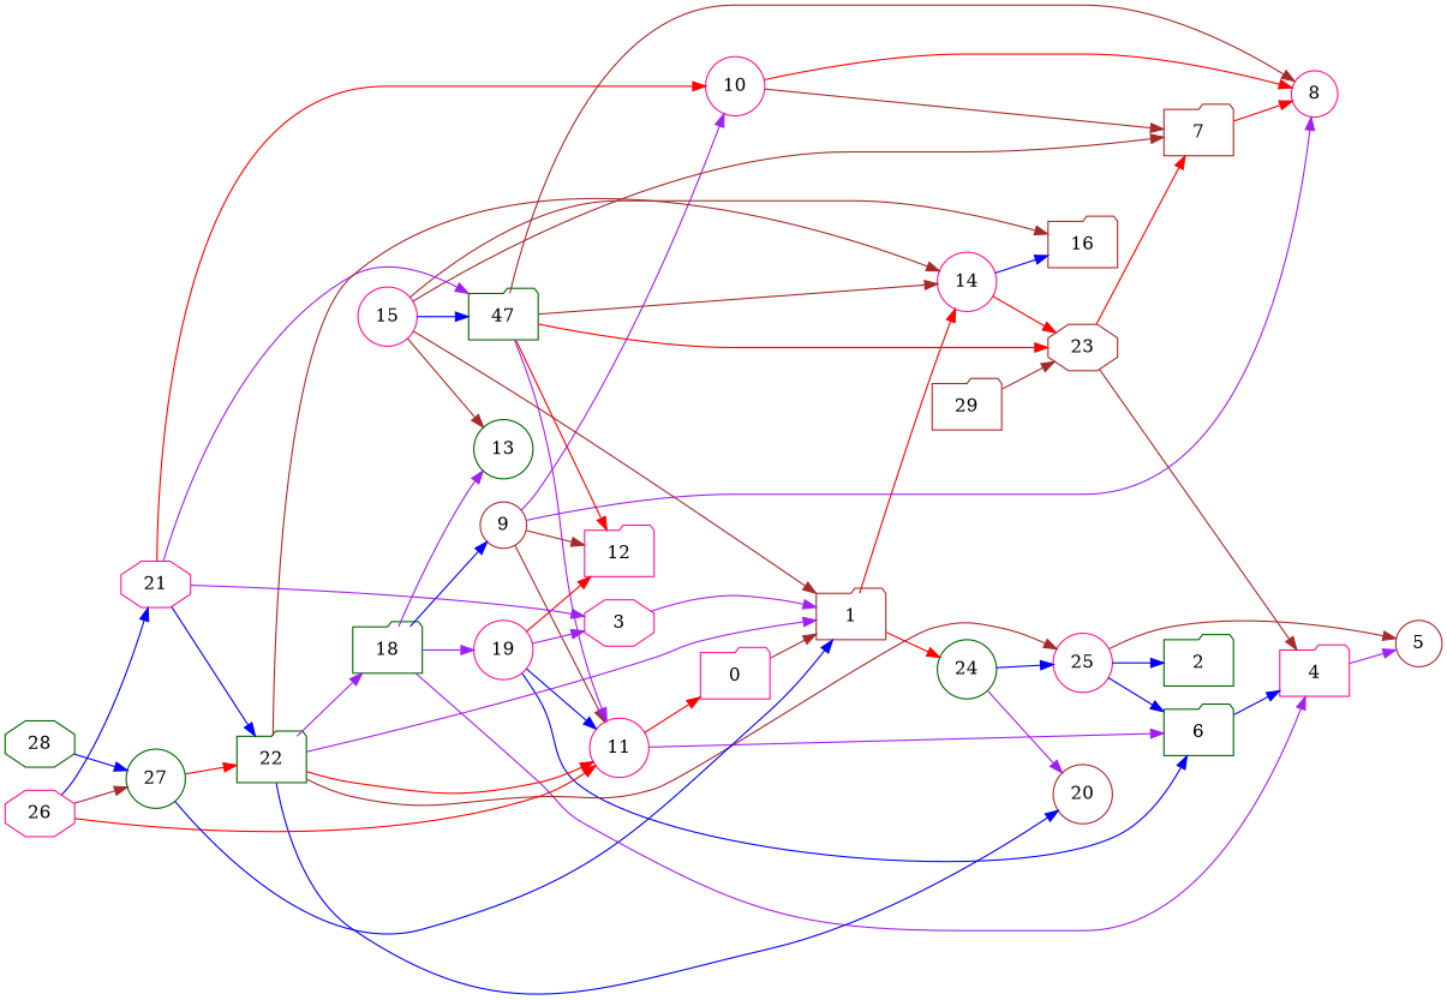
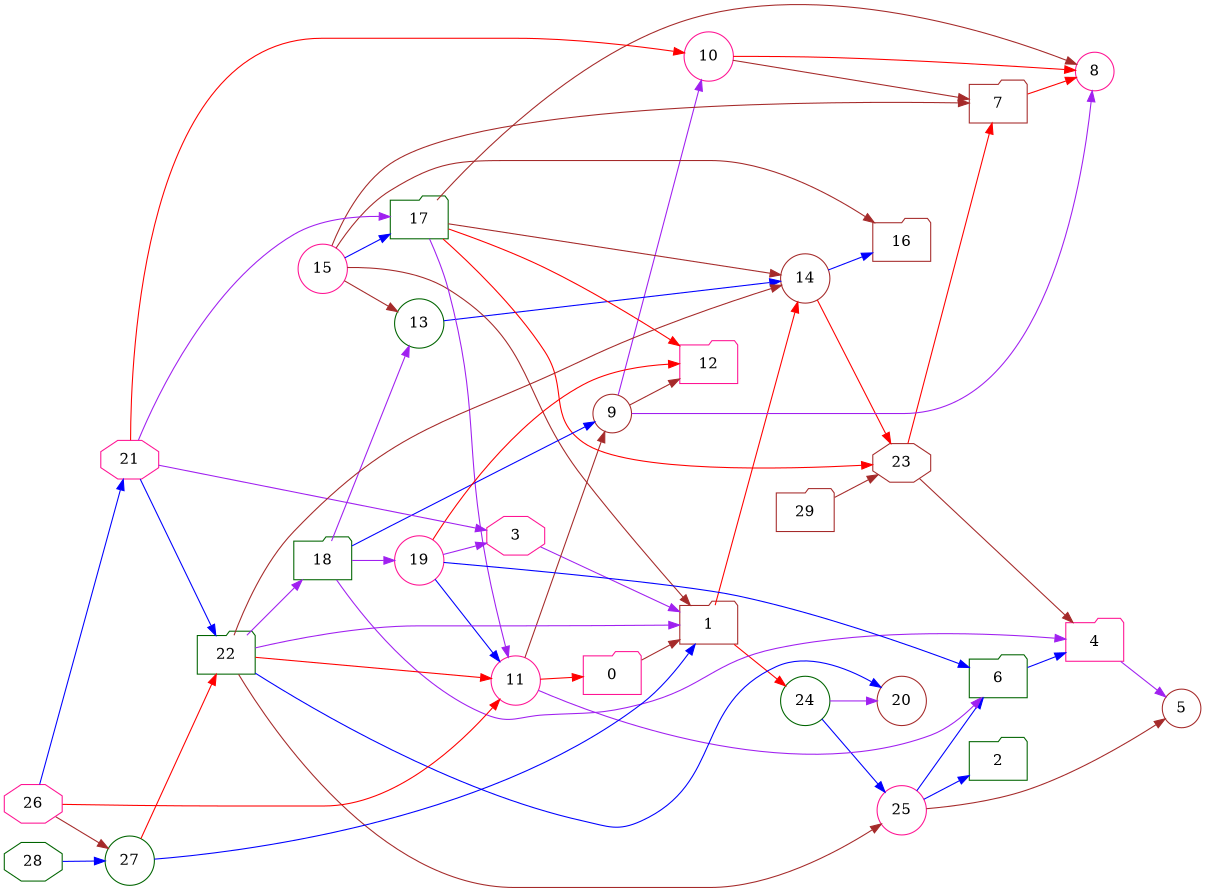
  strict digraph {
    rankdir=LR
    node [color=deeppink shape=circle]
    edge [color=brown]
    0 [shape=folder]
    1 [color=brown shape=folder]
-   14
+   14 [color=brown]
    24 [color=darkgreen]
    16 [color=brown shape=folder]
    23 [color=brown shape=octagon]
    20 [color=brown]
    25
    4 [shape=folder]
    7 [color=brown shape=folder]
    2 [color=darkgreen shape=folder]
    5 [color=brown]
    6 [color=darkgreen shape=folder]
    3 [shape=octagon]
    8
    9 [color=brown]
    10
    11
    12 [shape=folder]
    13 [color=darkgreen]
    15
-   17 [color=darkgreen shape=folder label=47]
+   17 [color=darkgreen shape=folder]
    18 [color=darkgreen shape=folder]
    19
    21 [shape=octagon]
    22 [color=darkgreen shape=folder]
    26 [shape=octagon]
    27 [color=darkgreen]
    28 [color=darkgreen shape=octagon]
    29 [color=brown shape=folder]
    0 -> 1
    1 -> 14 [color=red]
    1 -> 24 [color=red]
    14 -> 16 [color=blue]
    14 -> 23 [color=red]
    24 -> 20 [color=purple]
    24 -> 25 [color=blue]
    23 -> 4
    23 -> 7 [color=red]
    25 -> 2 [color=blue]
    25 -> 5
    25 -> 6 [color=blue]
    4 -> 5 [color=purple]
    7 -> 8 [color=red]
    6 -> 4 [color=blue]
    3 -> 1 [color=purple]
    9 -> 8 [color=purple]
    9 -> 10 [color=purple]
-   9 -> 11
+   11 -> 9
    9 -> 12
    10 -> 7
    10 -> 8 [color=red]
    11 -> 0 [color=red]
    11 -> 6 [color=purple]
+   13 -> 14 [color=blue]
    15 -> 1
    15 -> 16
    15 -> 7
    15 -> 13
    15 -> 17 [color=blue]
    17 -> 14
    17 -> 23 [color=red]
    17 -> 8
    17 -> 11 [color=purple]
    17 -> 12 [color=red]
    18 -> 4 [color=purple]
    18 -> 9 [color=blue]
    18 -> 13 [color=purple]
    18 -> 19 [color=purple]
    19 -> 6 [color=blue]
    19 -> 3 [color=purple]
    19 -> 11 [color=blue]
    19 -> 12 [color=red]
    21 -> 3 [color=purple]
    21 -> 10 [color=red]
    21 -> 17 [color=purple]
    21 -> 22 [color=blue]
    22 -> 1 [color=purple]
    22 -> 14
    22 -> 20 [color=blue]
    22 -> 25
    22 -> 11 [color=red]
    22 -> 18 [color=purple]
    26 -> 11 [color=red]
    26 -> 21 [color=blue]
    26 -> 27
    27 -> 1 [color=blue]
    27 -> 22 [color=red]
    28 -> 27 [color=blue]
    29 -> 23
  }
